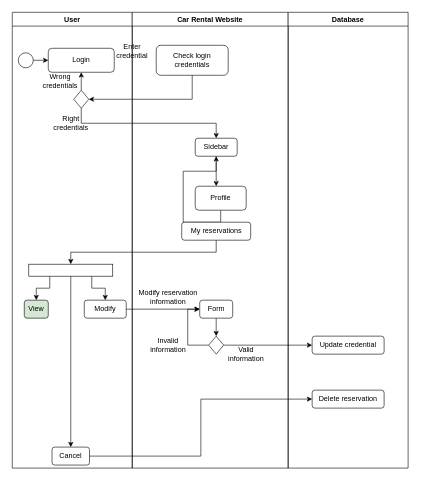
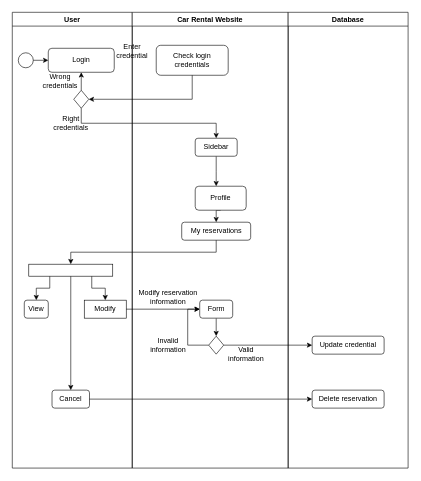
  <mxCell id="0" />
  <mxCell id="1" parent="0" />
  <mxCell id="2" value="User" style="swimlane;whiteSpace=wrap;html=1;" parent="1" vertex="1"><mxGeometry x="20" y="20" width="200" height="760" as="geometry" /></mxCell>
  <mxCell id="3" value="" style="ellipse;whiteSpace=wrap;html=1;aspect=fixed;" parent="2" vertex="1"><mxGeometry x="10" y="67.5" width="25" height="25" as="geometry" /></mxCell>
  <mxCell id="4" value="Login" style="rounded=1;whiteSpace=wrap;html=1;" parent="2" vertex="1"><mxGeometry x="60" y="60" width="110" height="40" as="geometry" /></mxCell>
  <mxCell id="5" value="" style="endArrow=classic;html=1;rounded=0;exitX=1;exitY=0.5;exitDx=0;exitDy=0;entryX=0;entryY=0.5;entryDx=0;entryDy=0;" parent="2" source="3" target="4" edge="1"><mxGeometry width="50" height="50" relative="1" as="geometry"><mxPoint x="280" y="260" as="sourcePoint" /><mxPoint x="330" y="210" as="targetPoint" /></mxGeometry></mxCell>
  <mxCell id="6" style="edgeStyle=orthogonalEdgeStyle;rounded=0;orthogonalLoop=1;jettySize=auto;html=1;exitX=0.5;exitY=0;exitDx=0;exitDy=0;entryX=0.5;entryY=1;entryDx=0;entryDy=0;" parent="2" source="7" target="4" edge="1"><mxGeometry relative="1" as="geometry" /></mxCell>
  <mxCell id="7" value="" style="rhombus;whiteSpace=wrap;html=1;" parent="2" vertex="1"><mxGeometry x="102.5" y="130" width="25" height="30" as="geometry" /></mxCell>
  <mxCell id="8" value="Wrong credentials" style="text;html=1;strokeColor=none;fillColor=none;align=center;verticalAlign=middle;whiteSpace=wrap;rounded=0;" parent="2" vertex="1"><mxGeometry x="50" y="100" width="60" height="30" as="geometry" /></mxCell>
  <mxCell id="9" value="Right credentials" style="text;html=1;strokeColor=none;fillColor=none;align=center;verticalAlign=middle;whiteSpace=wrap;rounded=0;" parent="2" vertex="1"><mxGeometry x="67.5" y="170" width="60" height="30" as="geometry" /></mxCell>
  <mxCell id="10" style="edgeStyle=orthogonalEdgeStyle;rounded=0;orthogonalLoop=1;jettySize=auto;html=1;exitX=0.25;exitY=1;exitDx=0;exitDy=0;entryX=0.5;entryY=0;entryDx=0;entryDy=0;" edge="1" parent="2" source="13" target="14"><mxGeometry relative="1" as="geometry" /></mxCell>
  <mxCell id="11" style="edgeStyle=orthogonalEdgeStyle;rounded=0;orthogonalLoop=1;jettySize=auto;html=1;exitX=0.5;exitY=1;exitDx=0;exitDy=0;entryX=0.5;entryY=0;entryDx=0;entryDy=0;" edge="1" parent="2" source="13" target="16"><mxGeometry relative="1" as="geometry" /></mxCell>
  <mxCell id="12" style="edgeStyle=orthogonalEdgeStyle;rounded=0;orthogonalLoop=1;jettySize=auto;html=1;exitX=0.75;exitY=1;exitDx=0;exitDy=0;entryX=0.5;entryY=0;entryDx=0;entryDy=0;" edge="1" parent="2" source="13" target="15"><mxGeometry relative="1" as="geometry" /></mxCell>
  <mxCell id="13" value="" style="rounded=0;whiteSpace=wrap;html=1;" vertex="1" parent="2"><mxGeometry x="27.5" y="420" width="140" height="20" as="geometry" /></mxCell>
- <mxCell id="14" value="View" style="rounded=1;whiteSpace=wrap;html=1;fillColor=#d5e8d4;" vertex="1" parent="2"><mxGeometry x="20" y="480" width="40" height="30" as="geometry" /></mxCell>
- <mxCell id="15" value="Modify" style="rounded=1;whiteSpace=wrap;html=1;" vertex="1" parent="2"><mxGeometry x="120" y="480" width="70" height="30" as="geometry" /></mxCell>
- <mxCell id="16" value="Cancel" style="rounded=1;whiteSpace=wrap;html=1;" vertex="1" parent="2"><mxGeometry x="66.25" y="725" width="62.5" height="30" as="geometry" /></mxCell>
+ <mxCell id="14" value="View" style="rounded=1;whiteSpace=wrap;html=1;" vertex="1" parent="2"><mxGeometry x="20" y="480" width="40" height="30" as="geometry" /></mxCell>
+ <mxCell id="15" value="Modify" style="whiteSpace=wrap;html=1;rounded=0;" vertex="1" parent="2"><mxGeometry x="120" y="480" width="70" height="30" as="geometry" /></mxCell>
+ <mxCell id="16" value="Cancel" style="rounded=1;whiteSpace=wrap;html=1;" vertex="1" parent="2"><mxGeometry x="66.25" y="630" width="62.5" height="30" as="geometry" /></mxCell>
  <mxCell id="17" value="Car Rental Website" style="swimlane;whiteSpace=wrap;html=1;" parent="1" vertex="1"><mxGeometry x="220" y="20" width="260" height="760" as="geometry" /></mxCell>
  <mxCell id="18" value="Check login credentials" style="rounded=1;whiteSpace=wrap;html=1;" parent="17" vertex="1"><mxGeometry x="40" y="55" width="120" height="50" as="geometry" /></mxCell>
  <mxCell id="19" value="Enter credential" style="text;html=1;strokeColor=none;fillColor=none;align=center;verticalAlign=middle;whiteSpace=wrap;rounded=0;" parent="17" vertex="1"><mxGeometry x="-30" y="50" width="60" height="30" as="geometry" /></mxCell>
  <mxCell id="20" style="edgeStyle=orthogonalEdgeStyle;rounded=0;orthogonalLoop=1;jettySize=auto;html=1;exitX=0.5;exitY=1;exitDx=0;exitDy=0;entryX=0.5;entryY=0;entryDx=0;entryDy=0;" edge="1" parent="17" source="21"><mxGeometry relative="1" as="geometry"><mxPoint x="140" y="290" as="targetPoint" /></mxGeometry></mxCell>
  <mxCell id="21" value="Sidebar" style="rounded=1;whiteSpace=wrap;html=1;" parent="17" vertex="1"><mxGeometry x="105" y="210" width="70" height="30" as="geometry" /></mxCell>
- <mxCell id="22" style="edgeStyle=orthogonalEdgeStyle;rounded=0;orthogonalLoop=1;jettySize=auto;html=1;exitX=0.5;exitY=1;exitDx=0;exitDy=0;" edge="1" parent="17" source="23" target="21"><mxGeometry relative="1" as="geometry" /></mxCell>
+ <mxCell id="22" style="edgeStyle=orthogonalEdgeStyle;rounded=0;orthogonalLoop=1;jettySize=auto;html=1;exitX=0.5;exitY=1;exitDx=0;exitDy=0;entryX=0.5;entryY=0;entryDx=0;entryDy=0;" edge="1" parent="17" source="23" target="24"><mxGeometry relative="1" as="geometry" /></mxCell>
  <mxCell id="23" value="Profile" style="rounded=1;whiteSpace=wrap;html=1;" vertex="1" parent="17"><mxGeometry x="105" y="290" width="85" height="40" as="geometry" /></mxCell>
  <mxCell id="24" value="My reservations" style="rounded=1;whiteSpace=wrap;html=1;" vertex="1" parent="17"><mxGeometry x="82.5" y="350" width="115" height="30" as="geometry" /></mxCell>
  <mxCell id="25" style="edgeStyle=orthogonalEdgeStyle;rounded=0;orthogonalLoop=1;jettySize=auto;html=1;exitX=0.5;exitY=1;exitDx=0;exitDy=0;entryX=0.5;entryY=0;entryDx=0;entryDy=0;" edge="1" parent="17" source="26" target="29"><mxGeometry relative="1" as="geometry" /></mxCell>
  <mxCell id="26" value="Form" style="rounded=1;whiteSpace=wrap;html=1;" vertex="1" parent="17"><mxGeometry x="112.5" y="480" width="55" height="30" as="geometry" /></mxCell>
  <mxCell id="27" value="Modify reservation information" style="text;html=1;strokeColor=none;fillColor=none;align=center;verticalAlign=middle;whiteSpace=wrap;rounded=0;" vertex="1" parent="17"><mxGeometry y="460" width="120" height="30" as="geometry" /></mxCell>
  <mxCell id="28" style="edgeStyle=orthogonalEdgeStyle;rounded=0;orthogonalLoop=1;jettySize=auto;html=1;exitX=0;exitY=0.5;exitDx=0;exitDy=0;entryX=0;entryY=0.5;entryDx=0;entryDy=0;" edge="1" parent="17" source="29" target="26"><mxGeometry relative="1" as="geometry" /></mxCell>
  <mxCell id="29" value="" style="rhombus;whiteSpace=wrap;html=1;" vertex="1" parent="17"><mxGeometry x="127.5" y="540" width="25" height="30" as="geometry" /></mxCell>
  <mxCell id="30" value="Invalid information" style="text;html=1;strokeColor=none;fillColor=none;align=center;verticalAlign=middle;whiteSpace=wrap;rounded=0;" vertex="1" parent="17"><mxGeometry x="30" y="540" width="60" height="30" as="geometry" /></mxCell>
  <mxCell id="31" value="Valid information" style="text;html=1;strokeColor=none;fillColor=none;align=center;verticalAlign=middle;whiteSpace=wrap;rounded=0;" vertex="1" parent="17"><mxGeometry x="160" y="555" width="60" height="30" as="geometry" /></mxCell>
  <mxCell id="32" value="Database" style="swimlane;whiteSpace=wrap;html=1;" parent="1" vertex="1"><mxGeometry x="480" y="20" width="200" height="760" as="geometry" /></mxCell>
  <mxCell id="33" value="Update credential" style="rounded=1;whiteSpace=wrap;html=1;" vertex="1" parent="32"><mxGeometry x="40" y="540" width="120" height="30" as="geometry" /></mxCell>
  <mxCell id="34" value="Delete reservation" style="rounded=1;whiteSpace=wrap;html=1;" vertex="1" parent="32"><mxGeometry x="40" y="630" width="120" height="30" as="geometry" /></mxCell>
  <mxCell id="35" style="edgeStyle=orthogonalEdgeStyle;rounded=0;orthogonalLoop=1;jettySize=auto;html=1;exitX=0.5;exitY=1;exitDx=0;exitDy=0;entryX=1;entryY=0.5;entryDx=0;entryDy=0;" parent="1" source="18" target="7" edge="1"><mxGeometry relative="1" as="geometry" /></mxCell>
  <mxCell id="36" style="edgeStyle=orthogonalEdgeStyle;rounded=0;orthogonalLoop=1;jettySize=auto;html=1;exitX=0.5;exitY=1;exitDx=0;exitDy=0;entryX=0.5;entryY=0;entryDx=0;entryDy=0;" parent="1" source="7" target="21" edge="1"><mxGeometry relative="1" as="geometry" /></mxCell>
  <mxCell id="37" style="edgeStyle=orthogonalEdgeStyle;rounded=0;orthogonalLoop=1;jettySize=auto;html=1;exitX=0.5;exitY=1;exitDx=0;exitDy=0;entryX=0.5;entryY=0;entryDx=0;entryDy=0;" edge="1" parent="1" source="24" target="13"><mxGeometry relative="1" as="geometry" /></mxCell>
  <mxCell id="38" style="edgeStyle=orthogonalEdgeStyle;rounded=0;orthogonalLoop=1;jettySize=auto;html=1;exitX=1;exitY=0.5;exitDx=0;exitDy=0;entryX=0;entryY=0.5;entryDx=0;entryDy=0;" edge="1" parent="1" source="15" target="26"><mxGeometry relative="1" as="geometry" /></mxCell>
  <mxCell id="39" style="edgeStyle=orthogonalEdgeStyle;rounded=0;orthogonalLoop=1;jettySize=auto;html=1;exitX=1;exitY=0.5;exitDx=0;exitDy=0;entryX=0;entryY=0.5;entryDx=0;entryDy=0;" edge="1" parent="1" source="29" target="33"><mxGeometry relative="1" as="geometry" /></mxCell>
  <mxCell id="40" style="edgeStyle=orthogonalEdgeStyle;rounded=0;orthogonalLoop=1;jettySize=auto;html=1;exitX=1;exitY=0.5;exitDx=0;exitDy=0;entryX=0;entryY=0.5;entryDx=0;entryDy=0;" edge="1" parent="1" source="16" target="34"><mxGeometry relative="1" as="geometry" /></mxCell>
